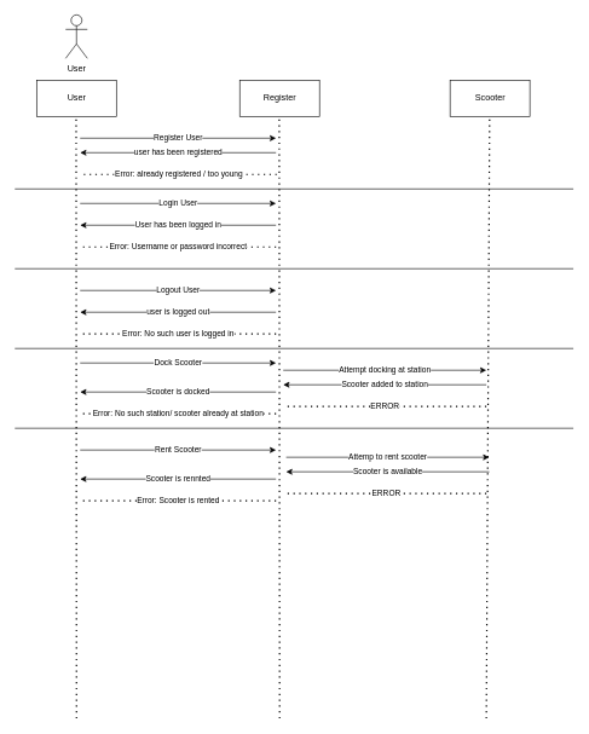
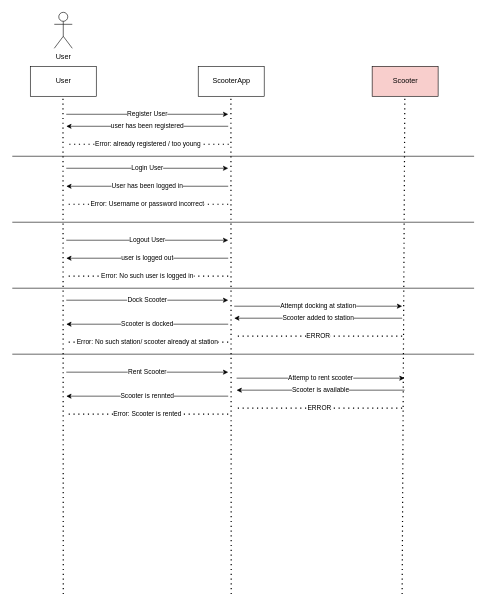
  <mxCell id="0" />
  <mxCell id="1" parent="0" />
- <mxCell id="2" value="Scooter" style="html=1;" parent="1" vertex="1"><mxGeometry x="620" y="110" width="110" height="50" as="geometry" /></mxCell>
- <mxCell id="3" value="Register" style="html=1;" parent="1" vertex="1"><mxGeometry x="330" y="110" width="110" height="50" as="geometry" /></mxCell>
+ <mxCell id="2" value="Scooter" style="html=1;fillColor=#f8cecc;" parent="1" vertex="1"><mxGeometry x="620" y="110" width="110" height="50" as="geometry" /></mxCell>
+ <mxCell id="3" value="ScooterApp" style="html=1;" parent="1" vertex="1"><mxGeometry x="330" y="110" width="110" height="50" as="geometry" /></mxCell>
  <mxCell id="4" value="User" style="html=1;" parent="1" vertex="1"><mxGeometry x="50" y="110" width="110" height="50" as="geometry" /></mxCell>
  <mxCell id="5" value="" style="endArrow=none;dashed=1;html=1;dashPattern=1 3;strokeWidth=2;rounded=0;" edge="1" parent="1"><mxGeometry width="50" height="50" relative="1" as="geometry"><mxPoint x="105" y="990" as="sourcePoint" /><mxPoint x="104.5" y="160" as="targetPoint" /></mxGeometry></mxCell>
  <mxCell id="6" value="" style="endArrow=none;dashed=1;html=1;dashPattern=1 3;strokeWidth=2;rounded=0;" edge="1" parent="1"><mxGeometry width="50" height="50" relative="1" as="geometry"><mxPoint x="385" y="990" as="sourcePoint" /><mxPoint x="384.5" y="160" as="targetPoint" /></mxGeometry></mxCell>
  <mxCell id="7" value="" style="endArrow=none;dashed=1;html=1;dashPattern=1 3;strokeWidth=2;rounded=0;" edge="1" parent="1"><mxGeometry width="50" height="50" relative="1" as="geometry"><mxPoint x="670" y="990" as="sourcePoint" /><mxPoint x="674.5" y="160" as="targetPoint" /></mxGeometry></mxCell>
  <mxCell id="8" value="User" style="shape=umlActor;verticalLabelPosition=bottom;verticalAlign=top;html=1;outlineConnect=0;" vertex="1" parent="1"><mxGeometry x="90" y="20" width="30" height="60" as="geometry" /></mxCell>
  <mxCell id="9" value="Register User" style="endArrow=classic;html=1;rounded=0;" edge="1" parent="1"><mxGeometry width="50" height="50" relative="1" as="geometry"><mxPoint x="110" y="190" as="sourcePoint" /><mxPoint x="380" y="190" as="targetPoint" /></mxGeometry></mxCell>
  <mxCell id="10" value="user has been registered" style="endArrow=classic;html=1;rounded=0;" edge="1" parent="1"><mxGeometry width="50" height="50" relative="1" as="geometry"><mxPoint x="380" y="210" as="sourcePoint" /><mxPoint x="110" y="210" as="targetPoint" /></mxGeometry></mxCell>
  <mxCell id="11" value="Error: already registered / too young" style="endArrow=none;dashed=1;html=1;dashPattern=1 3;strokeWidth=2;rounded=0;" edge="1" parent="1"><mxGeometry width="50" height="50" relative="1" as="geometry"><mxPoint x="381" y="240" as="sourcePoint" /><mxPoint x="111" y="240" as="targetPoint" /><mxPoint as="offset" /></mxGeometry></mxCell>
  <mxCell id="12" value="Login User" style="endArrow=classic;html=1;rounded=0;" edge="1" parent="1"><mxGeometry width="50" height="50" relative="1" as="geometry"><mxPoint x="110" y="280" as="sourcePoint" /><mxPoint x="380" y="280" as="targetPoint" /><mxPoint as="offset" /></mxGeometry></mxCell>
  <mxCell id="13" value="" style="endArrow=none;html=1;rounded=0;" edge="1" parent="1"><mxGeometry width="50" height="50" relative="1" as="geometry"><mxPoint x="20" y="260" as="sourcePoint" /><mxPoint x="790" y="260" as="targetPoint" /></mxGeometry></mxCell>
  <mxCell id="14" value="User has been logged in" style="endArrow=classic;html=1;rounded=0;" edge="1" parent="1"><mxGeometry width="50" height="50" relative="1" as="geometry"><mxPoint x="380" y="310" as="sourcePoint" /><mxPoint x="110" y="310" as="targetPoint" /></mxGeometry></mxCell>
  <mxCell id="15" value="Error: Username or password incorrect" style="endArrow=none;dashed=1;html=1;dashPattern=1 3;strokeWidth=2;rounded=0;" edge="1" parent="1"><mxGeometry width="50" height="50" relative="1" as="geometry"><mxPoint x="380" y="340" as="sourcePoint" /><mxPoint x="110" y="340" as="targetPoint" /><mxPoint as="offset" /></mxGeometry></mxCell>
  <mxCell id="16" value="" style="endArrow=none;html=1;rounded=0;" edge="1" parent="1"><mxGeometry width="50" height="50" relative="1" as="geometry"><mxPoint x="20" y="370" as="sourcePoint" /><mxPoint x="790" y="370" as="targetPoint" /></mxGeometry></mxCell>
  <mxCell id="17" value="Logout User" style="endArrow=classic;html=1;rounded=0;" edge="1" parent="1"><mxGeometry width="50" height="50" relative="1" as="geometry"><mxPoint x="110" y="400" as="sourcePoint" /><mxPoint x="380" y="400" as="targetPoint" /><mxPoint as="offset" /></mxGeometry></mxCell>
  <mxCell id="18" value="user is logged out" style="endArrow=classic;html=1;rounded=0;" edge="1" parent="1"><mxGeometry width="50" height="50" relative="1" as="geometry"><mxPoint x="380" y="430" as="sourcePoint" /><mxPoint x="110" y="430" as="targetPoint" /></mxGeometry></mxCell>
  <mxCell id="19" value="Error: No such user is logged in" style="endArrow=none;dashed=1;html=1;dashPattern=1 3;strokeWidth=2;rounded=0;" edge="1" parent="1"><mxGeometry width="50" height="50" relative="1" as="geometry"><mxPoint x="380" y="460" as="sourcePoint" /><mxPoint x="110" y="460" as="targetPoint" /><mxPoint as="offset" /></mxGeometry></mxCell>
  <mxCell id="20" value="" style="endArrow=none;html=1;rounded=0;" edge="1" parent="1"><mxGeometry width="50" height="50" relative="1" as="geometry"><mxPoint x="20" y="480" as="sourcePoint" /><mxPoint x="790" y="480" as="targetPoint" /></mxGeometry></mxCell>
  <mxCell id="21" value="Dock Scooter" style="endArrow=classic;html=1;rounded=0;" edge="1" parent="1"><mxGeometry width="50" height="50" relative="1" as="geometry"><mxPoint x="110" y="500" as="sourcePoint" /><mxPoint x="380" y="500" as="targetPoint" /><mxPoint as="offset" /></mxGeometry></mxCell>
  <mxCell id="22" value="Scooter is docked" style="endArrow=classic;html=1;rounded=0;" edge="1" parent="1"><mxGeometry width="50" height="50" relative="1" as="geometry"><mxPoint x="380" y="540" as="sourcePoint" /><mxPoint x="110" y="540" as="targetPoint" /></mxGeometry></mxCell>
  <mxCell id="23" value="Error: No such station/ scooter already at station" style="endArrow=none;dashed=1;html=1;dashPattern=1 3;strokeWidth=2;rounded=0;" edge="1" parent="1"><mxGeometry width="50" height="50" relative="1" as="geometry"><mxPoint x="380" y="570" as="sourcePoint" /><mxPoint x="110" y="570" as="targetPoint" /><mxPoint as="offset" /></mxGeometry></mxCell>
  <mxCell id="24" value="" style="endArrow=none;html=1;rounded=0;" edge="1" parent="1"><mxGeometry width="50" height="50" relative="1" as="geometry"><mxPoint x="20" y="590" as="sourcePoint" /><mxPoint x="790" y="590" as="targetPoint" /></mxGeometry></mxCell>
  <mxCell id="25" value="Rent Scooter" style="endArrow=classic;html=1;rounded=0;" edge="1" parent="1"><mxGeometry width="50" height="50" relative="1" as="geometry"><mxPoint x="110" y="620" as="sourcePoint" /><mxPoint x="380" y="620" as="targetPoint" /><mxPoint as="offset" /></mxGeometry></mxCell>
  <mxCell id="26" value="Scooter is rennted" style="endArrow=classic;html=1;rounded=0;" edge="1" parent="1"><mxGeometry width="50" height="50" relative="1" as="geometry"><mxPoint x="380" y="660" as="sourcePoint" /><mxPoint x="110" y="660" as="targetPoint" /></mxGeometry></mxCell>
  <mxCell id="27" value="Error: Scooter is rented" style="endArrow=none;dashed=1;html=1;dashPattern=1 3;strokeWidth=2;rounded=0;" edge="1" parent="1"><mxGeometry width="50" height="50" relative="1" as="geometry"><mxPoint x="380" y="690" as="sourcePoint" /><mxPoint x="110" y="690" as="targetPoint" /><mxPoint as="offset" /></mxGeometry></mxCell>
  <mxCell id="28" value="ERROR" style="endArrow=none;dashed=1;html=1;dashPattern=1 3;strokeWidth=2;rounded=0;" edge="1" parent="1"><mxGeometry width="50" height="50" relative="1" as="geometry"><mxPoint x="670" y="560" as="sourcePoint" /><mxPoint x="390" y="560" as="targetPoint" /><mxPoint as="offset" /></mxGeometry></mxCell>
  <mxCell id="29" value="Attempt docking at station" style="endArrow=classic;html=1;rounded=0;" edge="1" parent="1"><mxGeometry width="50" height="50" relative="1" as="geometry"><mxPoint x="390" y="510" as="sourcePoint" /><mxPoint x="670" y="510" as="targetPoint" /><mxPoint as="offset" /></mxGeometry></mxCell>
  <mxCell id="30" value="Scooter added to station" style="endArrow=classic;html=1;rounded=0;" edge="1" parent="1"><mxGeometry width="50" height="50" relative="1" as="geometry"><mxPoint x="670" y="530" as="sourcePoint" /><mxPoint x="390" y="530" as="targetPoint" /><mxPoint as="offset" /></mxGeometry></mxCell>
  <mxCell id="31" value="ERROR" style="endArrow=none;dashed=1;html=1;dashPattern=1 3;strokeWidth=2;rounded=0;" edge="1" parent="1"><mxGeometry width="50" height="50" relative="1" as="geometry"><mxPoint x="670" y="680" as="sourcePoint" /><mxPoint x="394" y="680" as="targetPoint" /><mxPoint as="offset" /></mxGeometry></mxCell>
  <mxCell id="32" value="Attemp to rent scooter" style="endArrow=classic;html=1;rounded=0;" edge="1" parent="1"><mxGeometry width="50" height="50" relative="1" as="geometry"><mxPoint x="394" y="630" as="sourcePoint" /><mxPoint x="674" y="630" as="targetPoint" /><mxPoint as="offset" /></mxGeometry></mxCell>
  <mxCell id="33" value="Scooter is available" style="endArrow=classic;html=1;rounded=0;" edge="1" parent="1"><mxGeometry width="50" height="50" relative="1" as="geometry"><mxPoint x="674" y="650" as="sourcePoint" /><mxPoint x="394" y="650" as="targetPoint" /><mxPoint as="offset" /></mxGeometry></mxCell>
